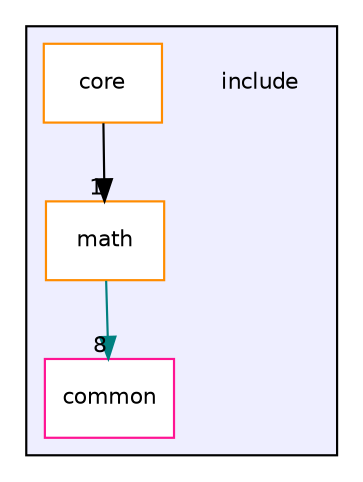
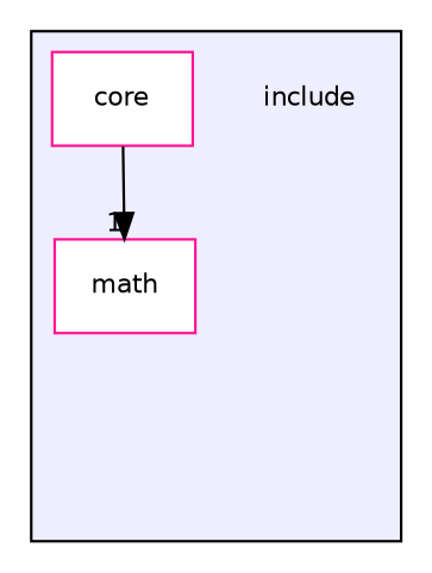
  digraph {
    compound=true
    node [color=deeppink fontname=Helvetica fontsize=10 shape=box fillcolor=white style=filled]
    edge [labeldistance=1.5 labelfontname=Helvetica labelfontsize=10]
    n1 [label=include shape=plaintext fillcolor="" style=""]
-   n2 [label=common]
-   n3 [color=darkorange label=core]
-   n4 [color=darkorange label=math]
+   n3 [label=core]
+   n4 [label=math]
    subgraph cluster_1 {
      bgcolor="#eeeeff"
      pencolor=black
      n1
-     n2
      n3
      n4
    }
    n3 -> n4 [color=black headlabel=1]
-   n4 -> n2 [color=teal headlabel=8]
  }
